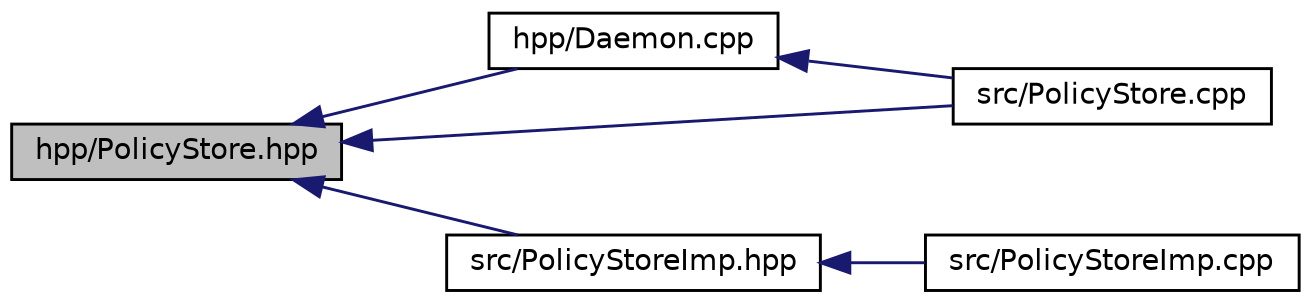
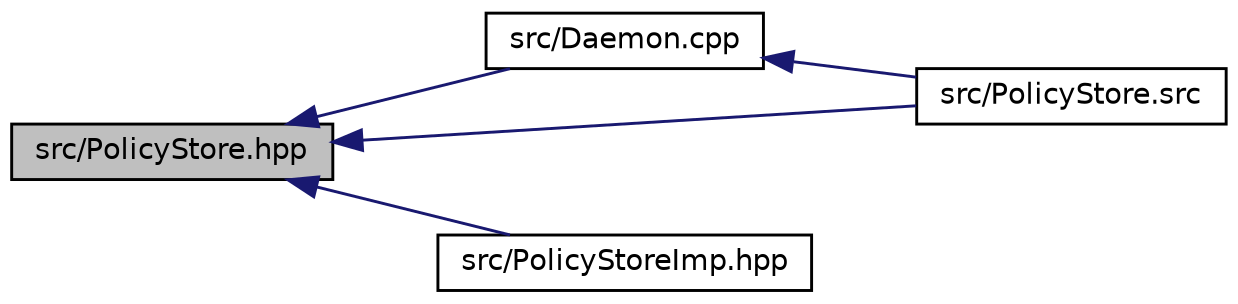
  digraph {
    rankdir=LR
    node [color=black fillcolor=white fontname=Helvetica fontsize=10 shape=record style=filled]
    edge [color=midnightblue dir=back fontname=Helvetica fontsize=10 labelfontname=Helvetica labelfontsize=10 style=solid]
-   n1 [fillcolor=grey75 fontcolor=black height=0.2 label="hpp/PolicyStore.hpp" width=0.4]
-   n2 [height=0.2 label="hpp/Daemon.cpp" width=0.4]
-   n3 [height=0.2 label="src/PolicyStore.cpp" width=0.4]
+   n1 [fillcolor=grey75 fontcolor=black height=0.2 label="src/PolicyStore.hpp" width=0.4]
+   n2 [height=0.2 label="src/Daemon.cpp" width=0.4]
+   n3 [height=0.2 label="src/PolicyStore.src" width=0.4]
    n4 [height=0.2 label="src/PolicyStoreImp.hpp" width=0.4]
-   n5 [height=0.2 label="src/PolicyStoreImp.cpp" width=0.4]
    n1 -> n2
    n1 -> n3
    n1 -> n4
    n2 -> n3
-   n4 -> n5
  }
